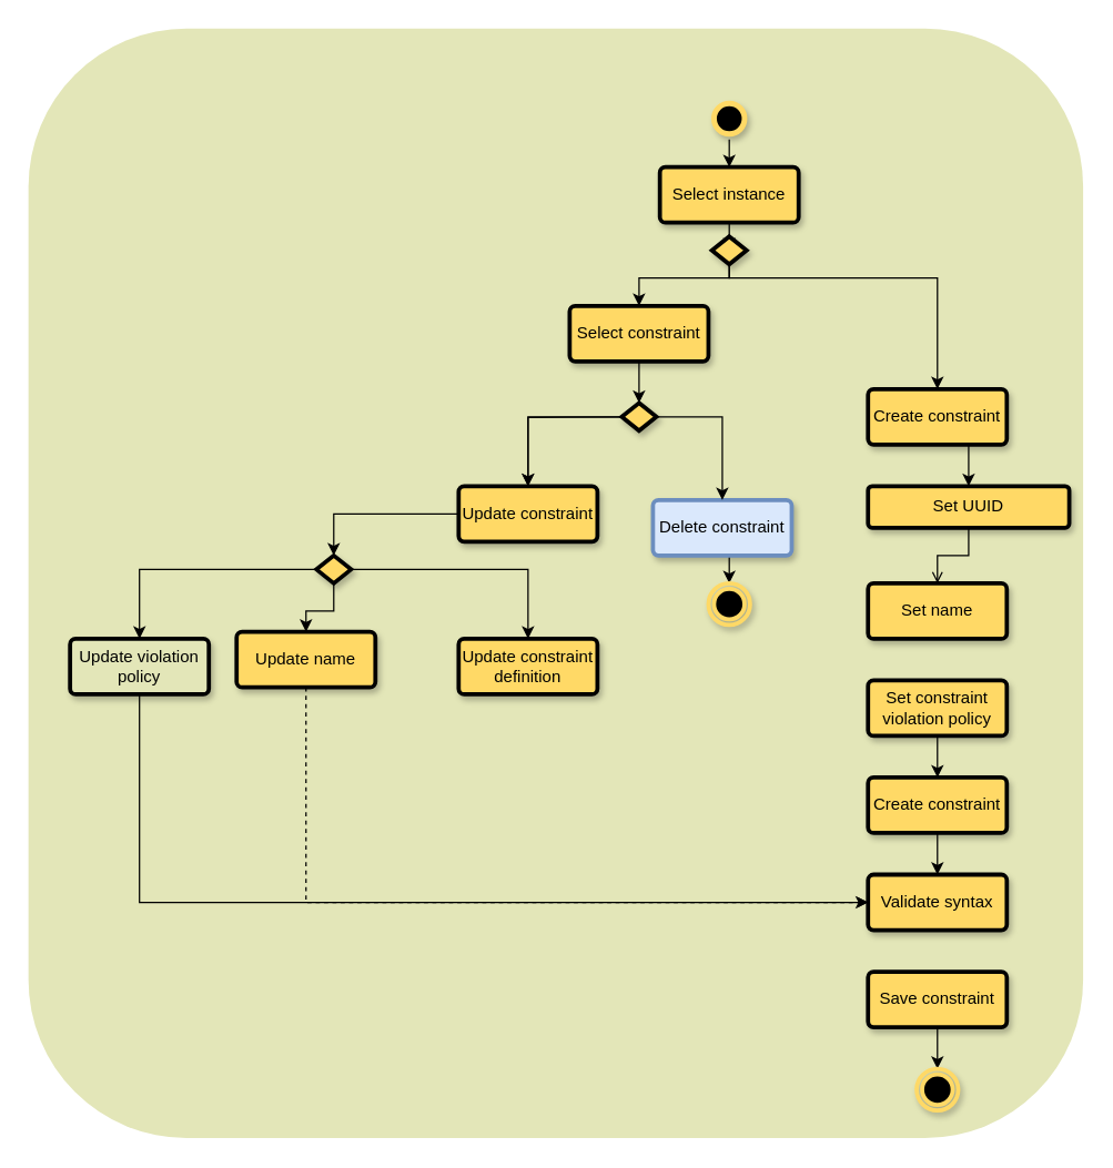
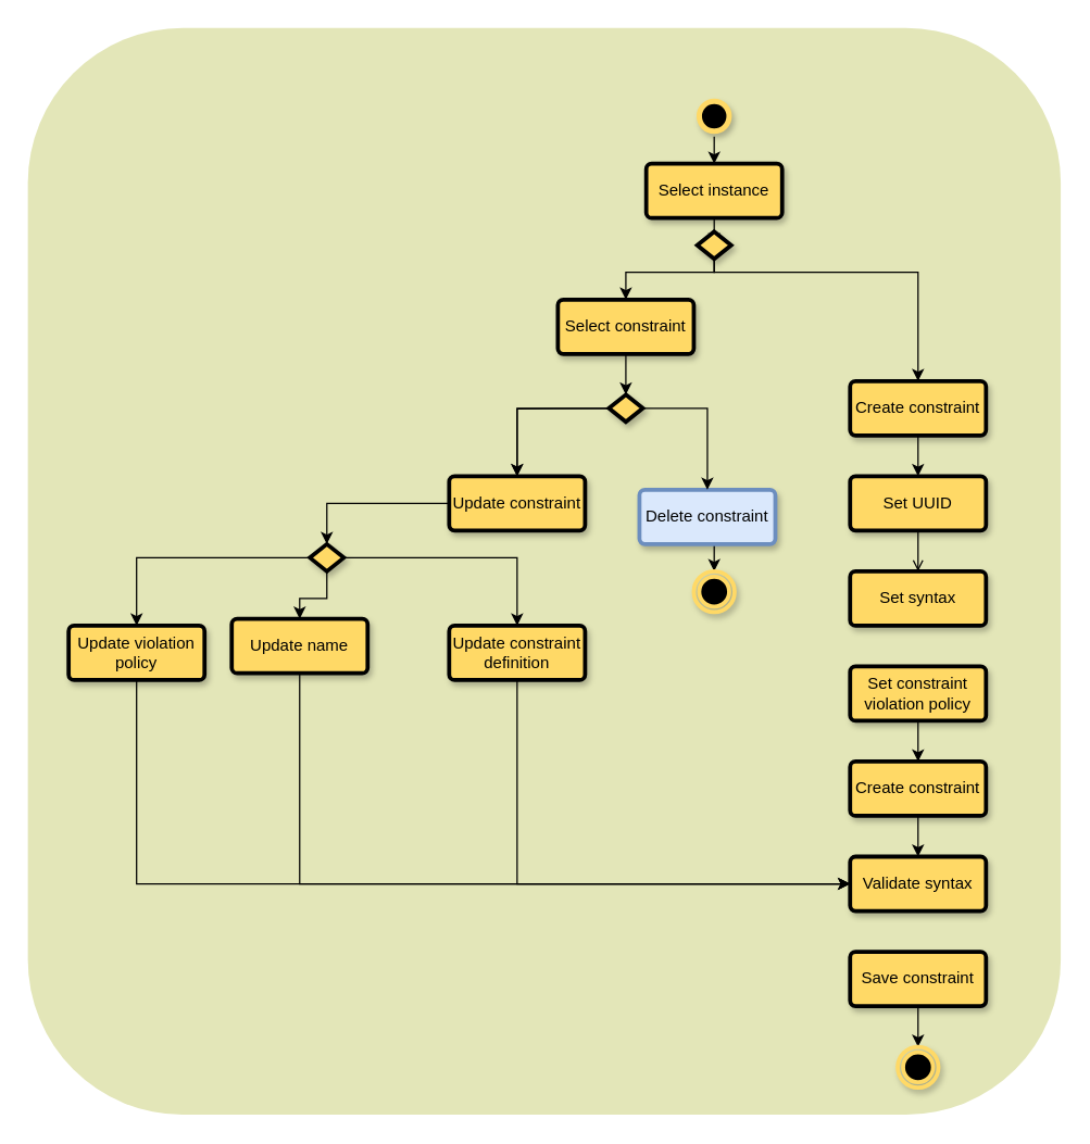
  <mxCell id="0" />
  <mxCell id="1" parent="0" />
  <mxCell id="2" value="" style="rounded=1;whiteSpace=wrap;html=1;shadow=0;sketch=0;strokeColor=none;strokeWidth=4;fillColor=#E3E6B8;gradientColor=none;" parent="1" vertex="1"><mxGeometry x="20" y="20" width="760" height="800" as="geometry" /></mxCell>
  <mxCell id="3" style="edgeStyle=orthogonalEdgeStyle;rounded=0;orthogonalLoop=1;jettySize=auto;html=1;exitX=0.5;exitY=1;exitDx=0;exitDy=0;entryX=0.5;entryY=0;entryDx=0;entryDy=0;" parent="1" source="4" target="6" edge="1"><mxGeometry relative="1" as="geometry" /></mxCell>
  <mxCell id="4" value="" style="ellipse;html=1;shape=startState;fillColor=#000000;strokeColor=#FFD966;strokeWidth=4;shadow=1;" parent="1" vertex="1"><mxGeometry x="510" y="70" width="30" height="30" as="geometry" /></mxCell>
  <mxCell id="5" style="edgeStyle=orthogonalEdgeStyle;rounded=0;orthogonalLoop=1;jettySize=auto;html=1;exitX=0.5;exitY=1;exitDx=0;exitDy=0;" parent="1" source="6" edge="1"><mxGeometry relative="1" as="geometry"><mxPoint x="525" y="180" as="targetPoint" /></mxGeometry></mxCell>
  <mxCell id="6" value="Select instance" style="rounded=1;arcSize=10;whiteSpace=wrap;html=1;align=center;strokeColor=#000000;strokeWidth=3;fillColor=#FFD966;perimeterSpacing=0;shadow=1;" parent="1" vertex="1"><mxGeometry x="475" y="120" width="100" height="40" as="geometry" /></mxCell>
  <mxCell id="7" style="edgeStyle=orthogonalEdgeStyle;rounded=0;orthogonalLoop=1;jettySize=auto;html=1;exitX=0.5;exitY=1;exitDx=0;exitDy=0;entryX=0.5;entryY=0;entryDx=0;entryDy=0;" parent="1" source="8" target="14" edge="1"><mxGeometry relative="1" as="geometry" /></mxCell>
  <mxCell id="8" value="Create constraint" style="rounded=1;arcSize=10;whiteSpace=wrap;html=1;align=center;strokeColor=#000000;strokeWidth=3;fillColor=#FFD966;perimeterSpacing=0;shadow=1;" parent="1" vertex="1"><mxGeometry x="625" y="280" width="100" height="40" as="geometry" /></mxCell>
  <mxCell id="9" style="edgeStyle=orthogonalEdgeStyle;rounded=0;orthogonalLoop=1;jettySize=auto;html=1;exitX=0.5;exitY=1;exitDx=0;exitDy=0;entryX=0.5;entryY=0;entryDx=0;entryDy=0;" parent="1" source="10" target="34" edge="1"><mxGeometry relative="1" as="geometry" /></mxCell>
  <mxCell id="10" value="Delete constraint" style="rounded=1;arcSize=10;whiteSpace=wrap;html=1;align=center;strokeColor=#6c8ebf;strokeWidth=3;fillColor=#dae8fc;perimeterSpacing=0;shadow=1;" parent="1" vertex="1"><mxGeometry x="470" y="360" width="100" height="40" as="geometry" /></mxCell>
  <mxCell id="11" style="edgeStyle=orthogonalEdgeStyle;rounded=0;orthogonalLoop=1;jettySize=auto;html=1;exitX=0;exitY=0.5;exitDx=0;exitDy=0;entryX=0.5;entryY=0;entryDx=0;entryDy=0;" edge="1" parent="1" source="12" target="44"><mxGeometry relative="1" as="geometry" /></mxCell>
  <mxCell id="12" value="Update constraint" style="rounded=1;arcSize=10;whiteSpace=wrap;html=1;align=center;strokeColor=#000000;strokeWidth=3;fillColor=#FFD966;perimeterSpacing=0;shadow=1;" parent="1" vertex="1"><mxGeometry x="330" y="350" width="100" height="40" as="geometry" /></mxCell>
  <mxCell id="13" style="edgeStyle=orthogonalEdgeStyle;rounded=0;orthogonalLoop=1;jettySize=auto;html=1;exitX=0.5;exitY=1;exitDx=0;exitDy=0;entryX=0.5;entryY=0;entryDx=0;entryDy=0;endArrow=open;" parent="1" source="14" target="15" edge="1"><mxGeometry relative="1" as="geometry" /></mxCell>
- <mxCell id="14" value="Set UUID" style="rounded=1;arcSize=10;whiteSpace=wrap;html=1;align=center;strokeColor=#000000;strokeWidth=3;fillColor=#FFD966;perimeterSpacing=0;shadow=1;" parent="1" vertex="1"><mxGeometry x="625" y="350" width="145" height="30" as="geometry" /></mxCell>
- <mxCell id="15" value="Set name" style="rounded=1;arcSize=10;whiteSpace=wrap;html=1;align=center;strokeColor=#000000;strokeWidth=3;fillColor=#FFD966;perimeterSpacing=0;shadow=1;" parent="1" vertex="1"><mxGeometry x="625" y="420" width="100" height="40" as="geometry" /></mxCell>
+ <mxCell id="14" value="Set UUID" style="rounded=1;arcSize=10;whiteSpace=wrap;html=1;align=center;strokeColor=#000000;strokeWidth=3;fillColor=#FFD966;perimeterSpacing=0;shadow=1;" parent="1" vertex="1"><mxGeometry x="625" y="350" width="100" height="40" as="geometry" /></mxCell>
+ <mxCell id="15" value="Set syntax" style="rounded=1;arcSize=10;whiteSpace=wrap;html=1;align=center;strokeColor=#000000;strokeWidth=3;fillColor=#FFD966;perimeterSpacing=0;shadow=1;" parent="1" vertex="1"><mxGeometry x="625" y="420" width="100" height="40" as="geometry" /></mxCell>
  <mxCell id="16" style="edgeStyle=orthogonalEdgeStyle;rounded=0;orthogonalLoop=1;jettySize=auto;html=1;exitX=0.5;exitY=1;exitDx=0;exitDy=0;entryX=0.5;entryY=0;entryDx=0;entryDy=0;" parent="1" source="17" target="19" edge="1"><mxGeometry relative="1" as="geometry" /></mxCell>
  <mxCell id="17" value="Set constraint violation policy" style="rounded=1;arcSize=10;whiteSpace=wrap;html=1;align=center;strokeColor=#000000;strokeWidth=3;fillColor=#FFD966;perimeterSpacing=0;shadow=1;" parent="1" vertex="1"><mxGeometry x="625" y="490" width="100" height="40" as="geometry" /></mxCell>
  <mxCell id="18" style="edgeStyle=orthogonalEdgeStyle;rounded=0;orthogonalLoop=1;jettySize=auto;html=1;exitX=0.5;exitY=1;exitDx=0;exitDy=0;entryX=0.5;entryY=0;entryDx=0;entryDy=0;" parent="1" source="19" target="20" edge="1"><mxGeometry relative="1" as="geometry" /></mxCell>
  <mxCell id="19" value="Create constraint" style="rounded=1;arcSize=10;whiteSpace=wrap;html=1;align=center;strokeColor=#000000;strokeWidth=3;fillColor=#FFD966;perimeterSpacing=0;shadow=1;" parent="1" vertex="1"><mxGeometry x="625" y="560" width="100" height="40" as="geometry" /></mxCell>
  <mxCell id="20" value="Validate syntax" style="rounded=1;arcSize=10;whiteSpace=wrap;html=1;align=center;strokeColor=#000000;strokeWidth=3;fillColor=#FFD966;perimeterSpacing=0;shadow=1;" parent="1" vertex="1"><mxGeometry x="625" y="630" width="100" height="40" as="geometry" /></mxCell>
  <mxCell id="21" style="edgeStyle=orthogonalEdgeStyle;rounded=0;orthogonalLoop=1;jettySize=auto;html=1;exitX=0.5;exitY=1;exitDx=0;exitDy=0;entryX=0.5;entryY=0;entryDx=0;entryDy=0;" parent="1" source="22" target="35" edge="1"><mxGeometry relative="1" as="geometry" /></mxCell>
  <mxCell id="22" value="Save constraint" style="rounded=1;arcSize=10;whiteSpace=wrap;html=1;align=center;strokeColor=#000000;strokeWidth=3;fillColor=#FFD966;perimeterSpacing=0;shadow=1;" parent="1" vertex="1"><mxGeometry x="625" y="700" width="100" height="40" as="geometry" /></mxCell>
+ <mxCell id="23" style="edgeStyle=orthogonalEdgeStyle;rounded=0;orthogonalLoop=1;jettySize=auto;html=1;exitX=0.5;exitY=1;exitDx=0;exitDy=0;entryX=0;entryY=0.5;entryDx=0;entryDy=0;" parent="1" source="24" target="20" edge="1"><mxGeometry relative="1" as="geometry" /></mxCell>
  <mxCell id="24" value="Update constraint definition" style="rounded=1;arcSize=10;whiteSpace=wrap;html=1;align=center;strokeColor=#000000;strokeWidth=3;fillColor=#FFD966;perimeterSpacing=0;shadow=1;" parent="1" vertex="1"><mxGeometry x="330" y="460" width="100" height="40" as="geometry" /></mxCell>
- <mxCell id="25" style="edgeStyle=orthogonalEdgeStyle;rounded=0;orthogonalLoop=1;jettySize=auto;html=1;exitX=0.5;exitY=1;exitDx=0;exitDy=0;entryX=0;entryY=0.5;entryDx=0;entryDy=0;dashed=1;" parent="1" source="26" target="20" edge="1"><mxGeometry relative="1" as="geometry"><mxPoint x="240" y="650" as="targetPoint" /></mxGeometry></mxCell>
+ <mxCell id="25" style="edgeStyle=orthogonalEdgeStyle;rounded=0;orthogonalLoop=1;jettySize=auto;html=1;exitX=0.5;exitY=1;exitDx=0;exitDy=0;entryX=0;entryY=0.5;entryDx=0;entryDy=0;" parent="1" source="26" target="20" edge="1"><mxGeometry relative="1" as="geometry"><mxPoint x="240" y="650" as="targetPoint" /></mxGeometry></mxCell>
  <mxCell id="26" value="Update name" style="rounded=1;arcSize=10;whiteSpace=wrap;html=1;align=center;strokeColor=#000000;strokeWidth=3;fillColor=#FFD966;perimeterSpacing=0;shadow=1;" parent="1" vertex="1"><mxGeometry x="170" y="455" width="100" height="40" as="geometry" /></mxCell>
  <mxCell id="27" style="edgeStyle=orthogonalEdgeStyle;rounded=0;orthogonalLoop=1;jettySize=auto;html=1;exitX=0.5;exitY=1;exitDx=0;exitDy=0;entryX=0;entryY=0.5;entryDx=0;entryDy=0;endArrow=open;" parent="1" source="28" target="20" edge="1"><mxGeometry relative="1" as="geometry" /></mxCell>
- <mxCell id="28" value="Update violation policy" style="rounded=1;arcSize=10;whiteSpace=wrap;html=1;align=center;strokeColor=#000000;strokeWidth=3;fillColor=#e3e6b8;perimeterSpacing=0;shadow=1;" parent="1" vertex="1"><mxGeometry x="50" y="460" width="100" height="40" as="geometry" /></mxCell>
+ <mxCell id="28" value="Update violation policy" style="rounded=1;arcSize=10;whiteSpace=wrap;html=1;align=center;strokeColor=#000000;strokeWidth=3;fillColor=#FFD966;perimeterSpacing=0;shadow=1;" parent="1" vertex="1"><mxGeometry x="50" y="460" width="100" height="40" as="geometry" /></mxCell>
  <mxCell id="29" style="edgeStyle=orthogonalEdgeStyle;rounded=0;orthogonalLoop=1;jettySize=auto;html=1;entryX=0.5;entryY=0;entryDx=0;entryDy=0;" parent="1" target="8" edge="1"><mxGeometry relative="1" as="geometry"><Array as="points"><mxPoint x="525" y="200" /><mxPoint x="675" y="200" /></Array><mxPoint x="525" y="190" as="sourcePoint" /></mxGeometry></mxCell>
  <mxCell id="30" style="edgeStyle=orthogonalEdgeStyle;rounded=0;orthogonalLoop=1;jettySize=auto;html=1;entryX=0.5;entryY=0;entryDx=0;entryDy=0;" parent="1" target="33" edge="1"><mxGeometry relative="1" as="geometry"><Array as="points"><mxPoint x="525" y="200" /><mxPoint x="460" y="200" /></Array><mxPoint x="525" y="190" as="sourcePoint" /></mxGeometry></mxCell>
  <mxCell id="31" style="edgeStyle=orthogonalEdgeStyle;rounded=0;orthogonalLoop=1;jettySize=auto;html=1;exitX=0.5;exitY=1;exitDx=0;exitDy=0;startArrow=none;" parent="1" source="40" edge="1"><mxGeometry relative="1" as="geometry"><mxPoint x="460" y="290" as="targetPoint" /></mxGeometry></mxCell>
  <mxCell id="32" style="edgeStyle=orthogonalEdgeStyle;rounded=0;orthogonalLoop=1;jettySize=auto;html=1;exitX=0.5;exitY=1;exitDx=0;exitDy=0;entryX=0.5;entryY=0;entryDx=0;entryDy=0;" edge="1" parent="1" source="33" target="40"><mxGeometry relative="1" as="geometry" /></mxCell>
  <mxCell id="33" value="Select constraint" style="rounded=1;arcSize=10;whiteSpace=wrap;html=1;align=center;strokeColor=#000000;strokeWidth=3;fillColor=#FFD966;perimeterSpacing=0;shadow=1;" parent="1" vertex="1"><mxGeometry x="410" y="220" width="100" height="40" as="geometry" /></mxCell>
  <mxCell id="34" value="" style="ellipse;html=1;shape=endState;fillColor=#000000;strokeColor=#FFD966;strokeWidth=3;shadow=1;" parent="1" vertex="1"><mxGeometry x="510" y="420" width="30" height="30" as="geometry" /></mxCell>
  <mxCell id="35" value="" style="ellipse;html=1;shape=endState;fillColor=#000000;strokeColor=#FFD966;strokeWidth=3;shadow=1;" parent="1" vertex="1"><mxGeometry x="660" y="770" width="30" height="30" as="geometry" /></mxCell>
  <mxCell id="36" value="" style="edgeStyle=orthogonalEdgeStyle;rounded=0;orthogonalLoop=1;jettySize=auto;html=1;" parent="1" target="12" edge="1"><mxGeometry relative="1" as="geometry"><mxPoint x="460" y="300" as="sourcePoint" /></mxGeometry></mxCell>
  <mxCell id="37" value="" style="edgeStyle=orthogonalEdgeStyle;rounded=0;orthogonalLoop=1;jettySize=auto;html=1;exitX=0;exitY=0.5;exitDx=0;exitDy=0;" parent="1" source="40" target="12" edge="1"><mxGeometry relative="1" as="geometry"><mxPoint x="460" y="300" as="sourcePoint" /></mxGeometry></mxCell>
  <mxCell id="38" style="edgeStyle=orthogonalEdgeStyle;rounded=0;orthogonalLoop=1;jettySize=auto;html=1;entryX=0.5;entryY=0;entryDx=0;entryDy=0;startArrow=none;exitX=1;exitY=0.5;exitDx=0;exitDy=0;" parent="1" source="40" target="10" edge="1"><mxGeometry relative="1" as="geometry"><mxPoint x="480" y="300" as="sourcePoint" /></mxGeometry></mxCell>
  <mxCell id="39" value="" style="rhombus;whiteSpace=wrap;html=1;fillColor=#FFD966;strokeColor=#000000;strokeWidth=3;shadow=1;" vertex="1" parent="1"><mxGeometry x="512.5" y="170" width="25" height="20" as="geometry" /></mxCell>
  <mxCell id="40" value="" style="rhombus;whiteSpace=wrap;html=1;fillColor=#FFD966;strokeColor=#000000;strokeWidth=3;shadow=1;" vertex="1" parent="1"><mxGeometry x="447.5" y="290" width="25" height="20" as="geometry" /></mxCell>
  <mxCell id="41" style="edgeStyle=orthogonalEdgeStyle;rounded=0;orthogonalLoop=1;jettySize=auto;html=1;exitX=0;exitY=0.5;exitDx=0;exitDy=0;entryX=0.5;entryY=0;entryDx=0;entryDy=0;" edge="1" parent="1" source="44" target="28"><mxGeometry relative="1" as="geometry" /></mxCell>
  <mxCell id="42" style="edgeStyle=orthogonalEdgeStyle;rounded=0;orthogonalLoop=1;jettySize=auto;html=1;exitX=0.5;exitY=1;exitDx=0;exitDy=0;entryX=0.5;entryY=0;entryDx=0;entryDy=0;" edge="1" parent="1" source="44" target="26"><mxGeometry relative="1" as="geometry" /></mxCell>
  <mxCell id="43" style="edgeStyle=orthogonalEdgeStyle;rounded=0;orthogonalLoop=1;jettySize=auto;html=1;exitX=1;exitY=0.5;exitDx=0;exitDy=0;entryX=0.5;entryY=0;entryDx=0;entryDy=0;" edge="1" parent="1" source="44" target="24"><mxGeometry relative="1" as="geometry" /></mxCell>
  <mxCell id="44" value="" style="rhombus;whiteSpace=wrap;html=1;fillColor=#FFD966;strokeColor=#000000;strokeWidth=3;shadow=1;" vertex="1" parent="1"><mxGeometry x="227.5" y="400" width="25" height="20" as="geometry" /></mxCell>
